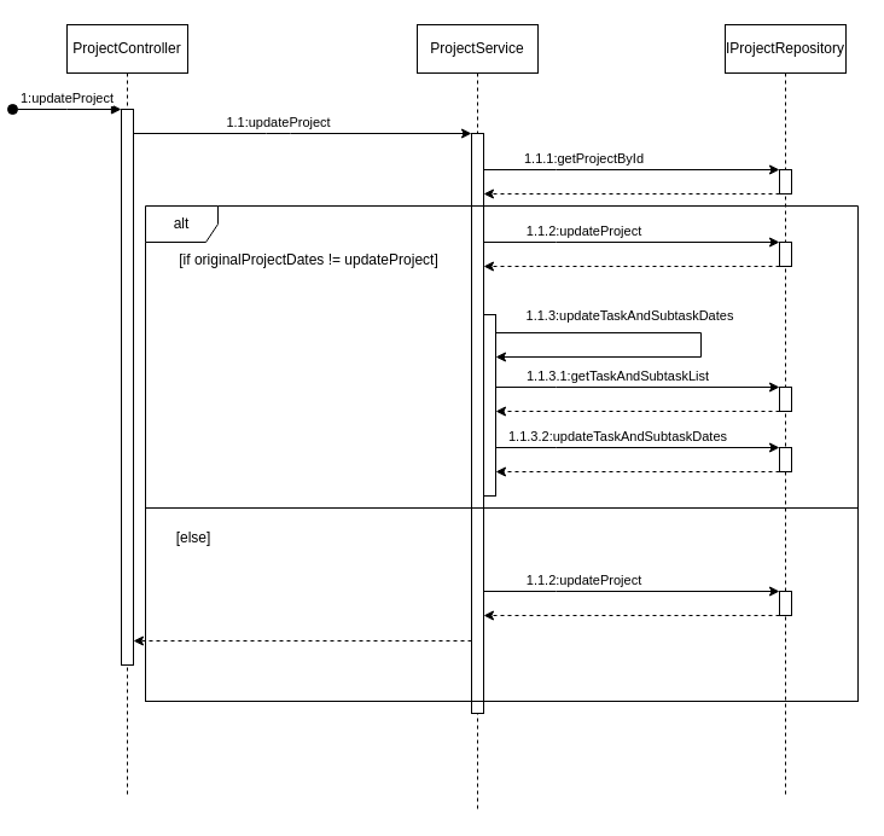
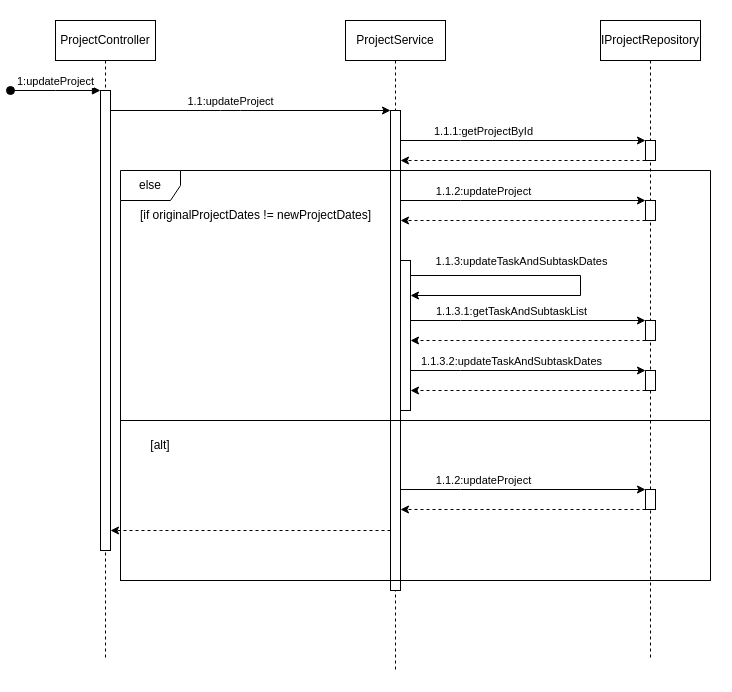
  <mxCell id="0" />
  <mxCell id="1" parent="0" />
  <mxCell id="2" value="ProjectController" style="shape=umlLifeline;perimeter=lifelinePerimeter;whiteSpace=wrap;html=1;container=0;dropTarget=0;collapsible=0;recursiveResize=0;outlineConnect=0;portConstraint=eastwest;newEdgeStyle={&quot;edgeStyle&quot;:&quot;elbowEdgeStyle&quot;,&quot;elbow&quot;:&quot;vertical&quot;,&quot;curved&quot;:0,&quot;rounded&quot;:0};" vertex="1" parent="1"><mxGeometry x="20" y="20" width="100" height="640" as="geometry" /></mxCell>
  <mxCell id="3" value="1:updateProject" style="html=1;verticalAlign=bottom;startArrow=oval;endArrow=block;startSize=8;edgeStyle=elbowEdgeStyle;elbow=vertical;curved=0;rounded=0;" edge="1" parent="2"><mxGeometry relative="1" as="geometry"><mxPoint x="-45" y="70" as="sourcePoint" /><mxPoint x="45" y="70" as="targetPoint" /></mxGeometry></mxCell>
  <mxCell id="4" value="ProjectService" style="shape=umlLifeline;perimeter=lifelinePerimeter;whiteSpace=wrap;html=1;container=0;dropTarget=0;collapsible=0;recursiveResize=0;outlineConnect=0;portConstraint=eastwest;newEdgeStyle={&quot;edgeStyle&quot;:&quot;elbowEdgeStyle&quot;,&quot;elbow&quot;:&quot;vertical&quot;,&quot;curved&quot;:0,&quot;rounded&quot;:0};" vertex="1" parent="1"><mxGeometry x="310" y="20" width="100" height="650" as="geometry" /></mxCell>
  <mxCell id="5" value="" style="html=1;points=[];perimeter=orthogonalPerimeter;outlineConnect=0;targetShapes=umlLifeline;portConstraint=eastwest;newEdgeStyle={&quot;edgeStyle&quot;:&quot;elbowEdgeStyle&quot;,&quot;elbow&quot;:&quot;vertical&quot;,&quot;curved&quot;:0,&quot;rounded&quot;:0};" vertex="1" parent="4"><mxGeometry x="45" y="90" width="10" height="480" as="geometry" /></mxCell>
  <mxCell id="6" value="IProjectRepository" style="shape=umlLifeline;perimeter=lifelinePerimeter;whiteSpace=wrap;html=1;container=0;dropTarget=0;collapsible=0;recursiveResize=0;outlineConnect=0;portConstraint=eastwest;newEdgeStyle={&quot;edgeStyle&quot;:&quot;elbowEdgeStyle&quot;,&quot;elbow&quot;:&quot;vertical&quot;,&quot;curved&quot;:0,&quot;rounded&quot;:0};" vertex="1" parent="1"><mxGeometry x="565" y="20" width="100" height="640" as="geometry" /></mxCell>
  <mxCell id="7" value="" style="html=1;points=[];perimeter=orthogonalPerimeter;outlineConnect=0;targetShapes=umlLifeline;portConstraint=eastwest;newEdgeStyle={&quot;edgeStyle&quot;:&quot;elbowEdgeStyle&quot;,&quot;elbow&quot;:&quot;vertical&quot;,&quot;curved&quot;:0,&quot;rounded&quot;:0};" vertex="1" parent="6"><mxGeometry x="45" y="120" width="10" height="20" as="geometry" /></mxCell>
  <mxCell id="8" value="" style="html=1;points=[];perimeter=orthogonalPerimeter;outlineConnect=0;targetShapes=umlLifeline;portConstraint=eastwest;newEdgeStyle={&quot;edgeStyle&quot;:&quot;elbowEdgeStyle&quot;,&quot;elbow&quot;:&quot;vertical&quot;,&quot;curved&quot;:0,&quot;rounded&quot;:0};" vertex="1" parent="6"><mxGeometry x="45" y="300" width="10" height="20" as="geometry" /></mxCell>
  <mxCell id="9" value="" style="html=1;points=[];perimeter=orthogonalPerimeter;outlineConnect=0;targetShapes=umlLifeline;portConstraint=eastwest;newEdgeStyle={&quot;edgeStyle&quot;:&quot;elbowEdgeStyle&quot;,&quot;elbow&quot;:&quot;vertical&quot;,&quot;curved&quot;:0,&quot;rounded&quot;:0};" vertex="1" parent="1"><mxGeometry x="65" y="90" width="10" height="460" as="geometry" /></mxCell>
  <mxCell id="10" value="" style="endArrow=classic;html=1;rounded=0;" edge="1" parent="1" target="5"><mxGeometry width="50" height="50" relative="1" as="geometry"><mxPoint x="75" y="110" as="sourcePoint" /><mxPoint x="305" y="120" as="targetPoint" /><Array as="points"><mxPoint x="185" y="110" /><mxPoint x="205" y="110" /></Array></mxGeometry></mxCell>
  <mxCell id="11" value="1.1:updateProject" style="edgeLabel;html=1;align=center;verticalAlign=middle;resizable=0;points=[];" vertex="1" connectable="0" parent="10"><mxGeometry x="-0.324" y="1" relative="1" as="geometry"><mxPoint x="24" y="-9" as="offset" /></mxGeometry></mxCell>
  <mxCell id="12" value="" style="endArrow=classic;html=1;rounded=0;" edge="1" parent="1" source="5" target="7"><mxGeometry width="50" height="50" relative="1" as="geometry"><mxPoint x="315" y="140" as="sourcePoint" /><mxPoint x="495" y="140" as="targetPoint" /><Array as="points"><mxPoint x="425" y="140" /></Array></mxGeometry></mxCell>
  <mxCell id="13" value="1.1.1:getProjectById" style="edgeLabel;html=1;align=center;verticalAlign=middle;resizable=0;points=[];" vertex="1" connectable="0" parent="12"><mxGeometry x="-0.711" relative="1" as="geometry"><mxPoint x="47" y="-10" as="offset" /></mxGeometry></mxCell>
  <mxCell id="14" value="" style="endArrow=classic;html=1;rounded=0;dashed=1;" edge="1" parent="1" source="7" target="5"><mxGeometry width="50" height="50" relative="1" as="geometry"><mxPoint x="195" y="150" as="sourcePoint" /><mxPoint x="315" y="160" as="targetPoint" /><Array as="points"><mxPoint x="385" y="160" /></Array></mxGeometry></mxCell>
- <mxCell id="15" value="alt" style="shape=umlFrame;whiteSpace=wrap;html=1;pointerEvents=0;" vertex="1" parent="1"><mxGeometry x="85" y="170" width="590" height="250" as="geometry" /></mxCell>
- <mxCell id="16" value="[if originalProjectDates != updateProject]" style="text;html=1;align=center;verticalAlign=middle;resizable=0;points=[];autosize=1;strokeColor=none;fillColor=none;" vertex="1" parent="1"><mxGeometry x="95" y="200" width="250" height="30" as="geometry" /></mxCell>
+ <mxCell id="15" value="else" style="shape=umlFrame;whiteSpace=wrap;html=1;pointerEvents=0;" vertex="1" parent="1"><mxGeometry x="85" y="170" width="590" height="250" as="geometry" /></mxCell>
+ <mxCell id="16" value="[if originalProjectDates != newProjectDates]" style="text;html=1;align=center;verticalAlign=middle;resizable=0;points=[];autosize=1;strokeColor=none;fillColor=none;" vertex="1" parent="1"><mxGeometry x="95" y="200" width="250" height="30" as="geometry" /></mxCell>
  <mxCell id="17" value="" style="html=1;points=[];perimeter=orthogonalPerimeter;outlineConnect=0;targetShapes=umlLifeline;portConstraint=eastwest;newEdgeStyle={&quot;edgeStyle&quot;:&quot;elbowEdgeStyle&quot;,&quot;elbow&quot;:&quot;vertical&quot;,&quot;curved&quot;:0,&quot;rounded&quot;:0};" vertex="1" parent="1"><mxGeometry x="610" y="200" width="10" height="20" as="geometry" /></mxCell>
  <mxCell id="18" value="" style="endArrow=classic;html=1;rounded=0;" edge="1" parent="1" target="17"><mxGeometry width="50" height="50" relative="1" as="geometry"><mxPoint x="365" y="200" as="sourcePoint" /><mxPoint x="495" y="200" as="targetPoint" /><Array as="points"><mxPoint x="425" y="200" /></Array></mxGeometry></mxCell>
  <mxCell id="19" value="1.1.2:updateProject" style="edgeLabel;html=1;align=center;verticalAlign=middle;resizable=0;points=[];" vertex="1" connectable="0" parent="18"><mxGeometry x="-0.711" relative="1" as="geometry"><mxPoint x="47" y="-10" as="offset" /></mxGeometry></mxCell>
  <mxCell id="20" value="" style="endArrow=classic;html=1;rounded=0;dashed=1;" edge="1" parent="1" source="17"><mxGeometry width="50" height="50" relative="1" as="geometry"><mxPoint x="195" y="210" as="sourcePoint" /><mxPoint x="365" y="220" as="targetPoint" /><Array as="points"><mxPoint x="385" y="220" /></Array></mxGeometry></mxCell>
  <mxCell id="21" style="edgeStyle=elbowEdgeStyle;rounded=0;orthogonalLoop=1;jettySize=auto;html=1;elbow=vertical;curved=0;entryX=0;entryY=0.429;entryDx=0;entryDy=0;entryPerimeter=0;" edge="1" parent="1" source="5"><mxGeometry relative="1" as="geometry"><mxPoint x="365" y="270.03" as="targetPoint" /><Array as="points"><mxPoint x="365" y="300" /></Array></mxGeometry></mxCell>
  <mxCell id="22" value="" style="html=1;points=[];perimeter=orthogonalPerimeter;outlineConnect=0;targetShapes=umlLifeline;portConstraint=eastwest;newEdgeStyle={&quot;edgeStyle&quot;:&quot;elbowEdgeStyle&quot;,&quot;elbow&quot;:&quot;vertical&quot;,&quot;curved&quot;:0,&quot;rounded&quot;:0};" vertex="1" parent="1"><mxGeometry x="365" y="260" width="10" height="50" as="geometry" /></mxCell>
  <mxCell id="23" style="edgeStyle=elbowEdgeStyle;rounded=0;orthogonalLoop=1;jettySize=auto;html=1;elbow=vertical;curved=0;" edge="1" parent="1" source="22" target="22"><mxGeometry relative="1" as="geometry"><Array as="points"><mxPoint x="545" y="280" /></Array></mxGeometry></mxCell>
  <mxCell id="24" value="1.1.3:updateTaskAndSubtaskDates" style="edgeLabel;html=1;align=center;verticalAlign=middle;resizable=0;points=[];" vertex="1" connectable="0" parent="23"><mxGeometry x="-0.697" y="1" relative="1" as="geometry"><mxPoint x="55" y="-14" as="offset" /></mxGeometry></mxCell>
  <mxCell id="25" value="" style="html=1;points=[];perimeter=orthogonalPerimeter;outlineConnect=0;targetShapes=umlLifeline;portConstraint=eastwest;newEdgeStyle={&quot;edgeStyle&quot;:&quot;elbowEdgeStyle&quot;,&quot;elbow&quot;:&quot;vertical&quot;,&quot;curved&quot;:0,&quot;rounded&quot;:0};" vertex="1" parent="1"><mxGeometry x="365" y="260" width="10" height="150" as="geometry" /></mxCell>
  <mxCell id="26" value="" style="endArrow=classic;html=1;rounded=0;" edge="1" parent="1" target="8" source="25"><mxGeometry width="50" height="50" relative="1" as="geometry"><mxPoint x="365" y="320" as="sourcePoint" /><mxPoint x="495" y="320" as="targetPoint" /><Array as="points"><mxPoint x="425" y="320" /></Array></mxGeometry></mxCell>
  <mxCell id="27" value="1.1.3.1:getTaskAndSubtaskList" style="edgeLabel;html=1;align=center;verticalAlign=middle;resizable=0;points=[];" vertex="1" connectable="0" parent="26"><mxGeometry x="-0.711" relative="1" as="geometry"><mxPoint x="66" y="-10" as="offset" /></mxGeometry></mxCell>
  <mxCell id="28" value="" style="endArrow=classic;html=1;rounded=0;dashed=1;" edge="1" parent="1" source="8" target="25"><mxGeometry width="50" height="50" relative="1" as="geometry"><mxPoint x="195" y="330" as="sourcePoint" /><mxPoint x="365" y="340" as="targetPoint" /><Array as="points"><mxPoint x="385" y="340" /></Array></mxGeometry></mxCell>
  <mxCell id="29" value="" style="html=1;points=[];perimeter=orthogonalPerimeter;outlineConnect=0;targetShapes=umlLifeline;portConstraint=eastwest;newEdgeStyle={&quot;edgeStyle&quot;:&quot;elbowEdgeStyle&quot;,&quot;elbow&quot;:&quot;vertical&quot;,&quot;curved&quot;:0,&quot;rounded&quot;:0};" vertex="1" parent="1"><mxGeometry x="610" y="370" width="10" height="20" as="geometry" /></mxCell>
  <mxCell id="30" value="" style="endArrow=classic;html=1;rounded=0;" edge="1" parent="1" target="29"><mxGeometry width="50" height="50" relative="1" as="geometry"><mxPoint x="375" y="370" as="sourcePoint" /><mxPoint x="495" y="370" as="targetPoint" /><Array as="points"><mxPoint x="425" y="370" /></Array></mxGeometry></mxCell>
  <mxCell id="31" value="1.1.3.2:updateTaskAndSubtaskDates" style="edgeLabel;html=1;align=center;verticalAlign=middle;resizable=0;points=[];" vertex="1" connectable="0" parent="30"><mxGeometry x="-0.711" relative="1" as="geometry"><mxPoint x="66" y="-10" as="offset" /></mxGeometry></mxCell>
  <mxCell id="32" value="" style="endArrow=classic;html=1;rounded=0;dashed=1;" edge="1" parent="1" source="29"><mxGeometry width="50" height="50" relative="1" as="geometry"><mxPoint x="195" y="380" as="sourcePoint" /><mxPoint x="375" y="390" as="targetPoint" /><Array as="points"><mxPoint x="385" y="390" /></Array></mxGeometry></mxCell>
  <mxCell id="33" value="" style="html=1;whiteSpace=wrap;fillColor=none;" vertex="1" parent="1"><mxGeometry x="85" y="420" width="590" height="160" as="geometry" /></mxCell>
  <mxCell id="34" value="" style="html=1;points=[];perimeter=orthogonalPerimeter;outlineConnect=0;targetShapes=umlLifeline;portConstraint=eastwest;newEdgeStyle={&quot;edgeStyle&quot;:&quot;elbowEdgeStyle&quot;,&quot;elbow&quot;:&quot;vertical&quot;,&quot;curved&quot;:0,&quot;rounded&quot;:0};" vertex="1" parent="1"><mxGeometry x="610" y="489" width="10" height="20" as="geometry" /></mxCell>
  <mxCell id="35" value="" style="endArrow=classic;html=1;rounded=0;" edge="1" parent="1" target="34"><mxGeometry width="50" height="50" relative="1" as="geometry"><mxPoint x="365" y="489" as="sourcePoint" /><mxPoint x="495" y="489" as="targetPoint" /><Array as="points"><mxPoint x="425" y="489" /></Array></mxGeometry></mxCell>
  <mxCell id="36" value="1.1.2:updateProject" style="edgeLabel;html=1;align=center;verticalAlign=middle;resizable=0;points=[];" vertex="1" connectable="0" parent="35"><mxGeometry x="-0.711" relative="1" as="geometry"><mxPoint x="47" y="-10" as="offset" /></mxGeometry></mxCell>
  <mxCell id="37" value="" style="endArrow=classic;html=1;rounded=0;dashed=1;" edge="1" parent="1" source="34"><mxGeometry width="50" height="50" relative="1" as="geometry"><mxPoint x="195" y="499" as="sourcePoint" /><mxPoint x="365" y="509" as="targetPoint" /><Array as="points"><mxPoint x="385" y="509" /></Array></mxGeometry></mxCell>
  <mxCell id="38" value="" style="endArrow=classic;html=1;rounded=0;dashed=1;" edge="1" parent="1" source="5" target="9"><mxGeometry width="50" height="50" relative="1" as="geometry"><mxPoint x="350" y="530" as="sourcePoint" /><mxPoint x="105" y="530" as="targetPoint" /><Array as="points"><mxPoint x="125" y="530" /></Array></mxGeometry></mxCell>
- <mxCell id="39" value="[else]" style="text;html=1;strokeColor=none;fillColor=none;align=center;verticalAlign=middle;whiteSpace=wrap;rounded=0;" vertex="1" parent="1"><mxGeometry x="95" y="430" width="60" height="30" as="geometry" /></mxCell>
+ <mxCell id="39" value="[alt]" style="text;html=1;strokeColor=none;fillColor=none;align=center;verticalAlign=middle;whiteSpace=wrap;rounded=0;" vertex="1" parent="1"><mxGeometry x="95" y="430" width="60" height="30" as="geometry" /></mxCell>
